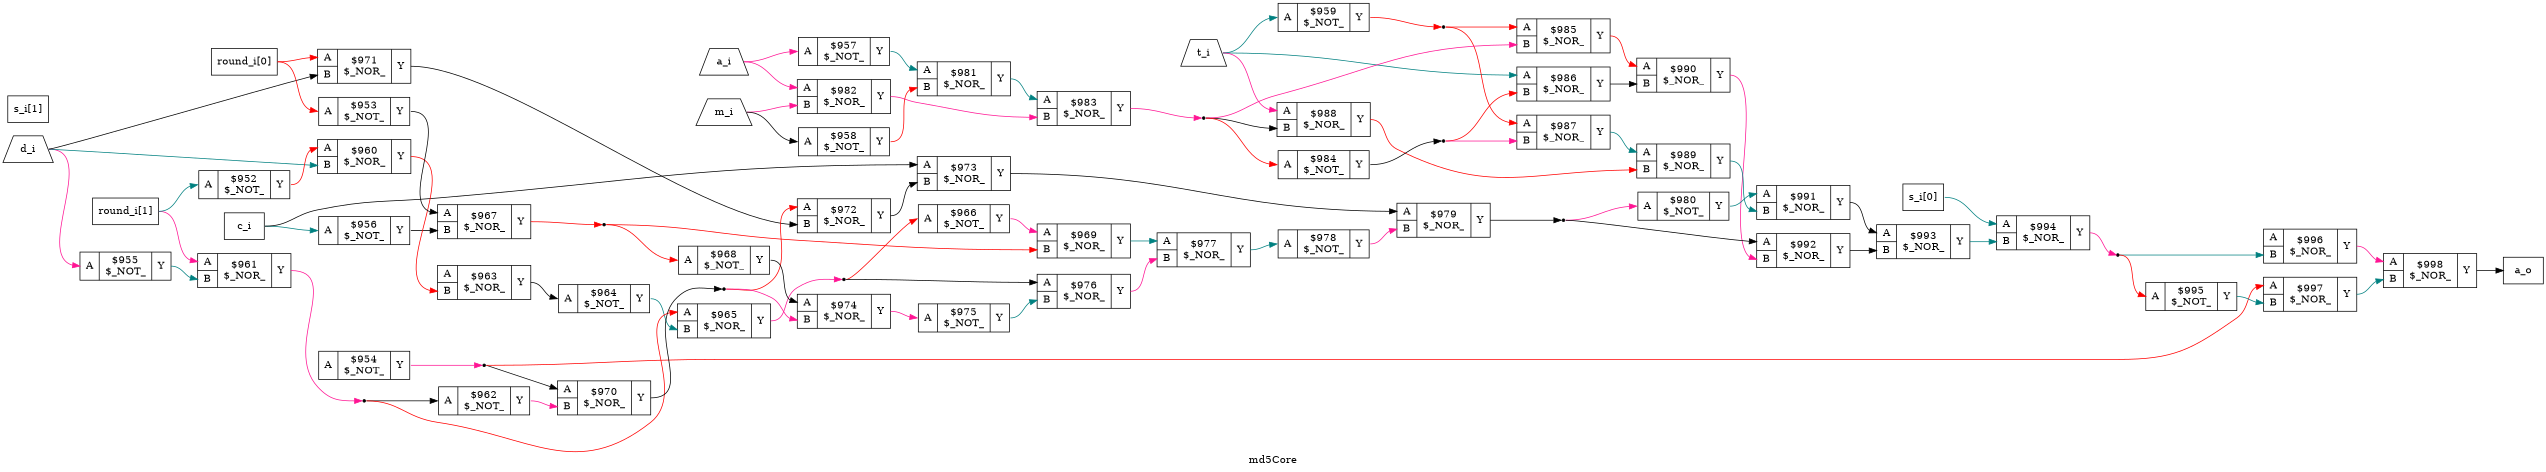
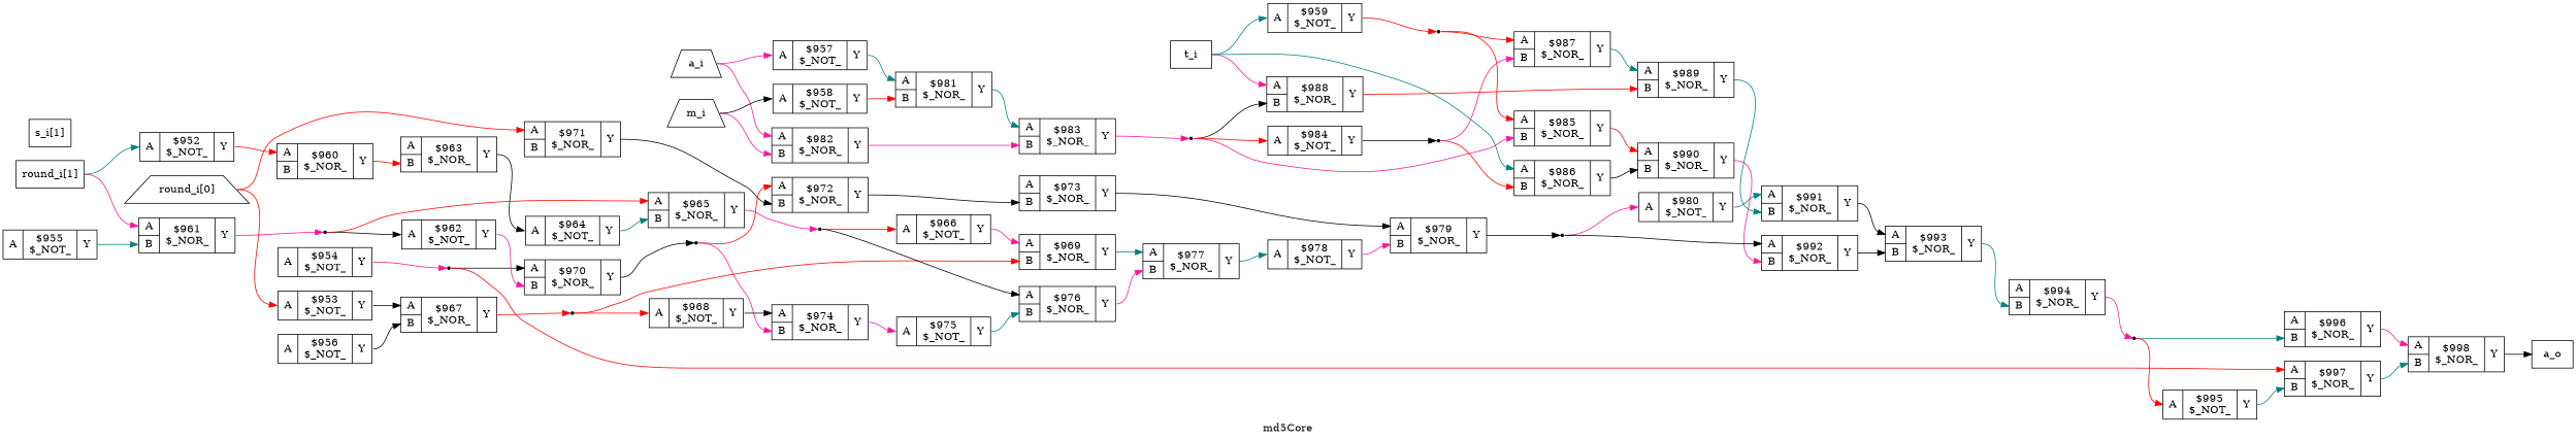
  digraph {
    label=md5Core
    rankdir=LR
    remincross=true
    node [shape=record]
    edge [color=deeppink headport="p58:w" tailport="p59:e"]
    n47 [color=black fontcolor=black label=a_i shape=trapezium]
    c65 [label="{{<p58> A}|$957\n$_NOT_|{<p59> Y}}"]
    c91 [label="{{<p58> A|<p68> B}|$982\n$_NOR_|{<p59> Y}}"]
    c90 [label="{{<p58> A|<p68> B}|$981\n$_NOR_|{<p59> Y}}"]
    c92 [label="{{<p58> A|<p68> B}|$983\n$_NOR_|{<p59> Y}}"]
    n48 [color=black fontcolor=black label=a_o shape=box]
    c62 [label="{{<p58> A}|$954\n$_NOT_|{<p59> Y}}"]
    n3 [shape=point]
    c72 [label="{{<p58> A|<p68> B}|$963\n$_NOR_|{<p59> Y}}"]
    c73 [label="{{<p58> A}|$964\n$_NOT_|{<p59> Y}}"]
    c105 [label="{{<p58> A|<p68> B}|$996\n$_NOR_|{<p59> Y}}"]
    c107 [label="{{<p58> A|<p68> B}|$998\n$_NOR_|{<p59> Y}}"]
-   n50 [color=black fontcolor=black label=c_i shape=box]
    c64 [label="{{<p58> A}|$956\n$_NOT_|{<p59> Y}}"]
    c82 [label="{{<p58> A|<p68> B}|$973\n$_NOR_|{<p59> Y}}"]
    c76 [label="{{<p58> A|<p68> B}|$967\n$_NOR_|{<p59> Y}}"]
    c88 [label="{{<p58> A|<p68> B}|$979\n$_NOR_|{<p59> Y}}"]
-   n51 [color=black fontcolor=black label=d_i shape=trapezium]
    c63 [label="{{<p58> A}|$955\n$_NOT_|{<p59> Y}}"]
    c69 [label="{{<p58> A|<p68> B}|$960\n$_NOR_|{<p59> Y}}"]
    c80 [label="{{<p58> A|<p68> B}|$971\n$_NOR_|{<p59> Y}}"]
    c70 [label="{{<p58> A|<p68> B}|$961\n$_NOR_|{<p59> Y}}"]
    c81 [label="{{<p58> A|<p68> B}|$972\n$_NOR_|{<p59> Y}}"]
    n52 [color=black fontcolor=black label=m_i shape=trapezium]
    c66 [label="{{<p58> A}|$958\n$_NOT_|{<p59> Y}}"]
-   n53 [color=black fontcolor=black label="round_i[0]" shape=box]
+   n53 [color=black fontcolor=black label="round_i[0]" shape=trapezium]
    c61 [label="{{<p58> A}|$953\n$_NOT_|{<p59> Y}}"]
    n54 [color=black fontcolor=black label="round_i[1]" shape=box]
    c60 [label="{{<p58> A}|$952\n$_NOT_|{<p59> Y}}"]
    n10 [shape=point]
-   n55 [color=black fontcolor=black label="s_i[0]" shape=box]
    c103 [label="{{<p58> A|<p68> B}|$994\n$_NOR_|{<p59> Y}}"]
    n43 [shape=point]
    n56 [color=black fontcolor=black label="s_i[1]" shape=box]
-   n57 [color=black fontcolor=black label=t_i shape=trapezium]
+   n57 [color=black fontcolor=black label=t_i shape=box]
    c67 [label="{{<p58> A}|$959\n$_NOT_|{<p59> Y}}"]
    c95 [label="{{<p58> A|<p68> B}|$986\n$_NOR_|{<p59> Y}}"]
    c97 [label="{{<p58> A|<p68> B}|$988\n$_NOR_|{<p59> Y}}"]
    n8 [shape=point]
    c99 [label="{{<p58> A|<p68> B}|$990\n$_NOR_|{<p59> Y}}"]
    c98 [label="{{<p58> A|<p68> B}|$989\n$_NOR_|{<p59> Y}}"]
    n16 [shape=point]
    c79 [label="{{<p58> A|<p68> B}|$970\n$_NOR_|{<p59> Y}}"]
    c106 [label="{{<p58> A|<p68> B}|$997\n$_NOR_|{<p59> Y}}"]
    c94 [label="{{<p58> A|<p68> B}|$985\n$_NOR_|{<p59> Y}}"]
    c96 [label="{{<p58> A|<p68> B}|$987\n$_NOR_|{<p59> Y}}"]
    c71 [label="{{<p58> A}|$962\n$_NOT_|{<p59> Y}}"]
    c74 [label="{{<p58> A|<p68> B}|$965\n$_NOR_|{<p59> Y}}"]
    n19 [shape=point]
    n14 [shape=point]
    c75 [label="{{<p58> A}|$966\n$_NOT_|{<p59> Y}}"]
    c85 [label="{{<p58> A|<p68> B}|$976\n$_NOR_|{<p59> Y}}"]
    c78 [label="{{<p58> A|<p68> B}|$969\n$_NOR_|{<p59> Y}}"]
    c86 [label="{{<p58> A|<p68> B}|$977\n$_NOR_|{<p59> Y}}"]
    c77 [label="{{<p58> A}|$968\n$_NOT_|{<p59> Y}}"]
    c83 [label="{{<p58> A|<p68> B}|$974\n$_NOR_|{<p59> Y}}"]
    c84 [label="{{<p58> A}|$975\n$_NOT_|{<p59> Y}}"]
    c87 [label="{{<p58> A}|$978\n$_NOT_|{<p59> Y}}"]
    n28 [shape=point]
    c89 [label="{{<p58> A}|$980\n$_NOT_|{<p59> Y}}"]
    c101 [label="{{<p58> A|<p68> B}|$992\n$_NOR_|{<p59> Y}}"]
    c100 [label="{{<p58> A|<p68> B}|$991\n$_NOR_|{<p59> Y}}"]
    c102 [label="{{<p58> A|<p68> B}|$993\n$_NOR_|{<p59> Y}}"]
    n32 [shape=point]
    c93 [label="{{<p58> A}|$984\n$_NOT_|{<p59> Y}}"]
    n33 [shape=point]
    c104 [label="{{<p58> A}|$995\n$_NOT_|{<p59> Y}}"]
    n47 -> c65 [tailport=e]
    n47 -> c91 [tailport=e]
    c65 -> c90 [color=teal]
    c91 -> c92 [headport="p68:w"]
    c90 -> c92 [color=teal]
    c92 -> n32 [headport=w]
    c62 -> n3 [headport=w]
    n3 -> c79 [color=black tailport=e]
    n3 -> c106 [color=red tailport=e]
    c72 -> c73 [color=black]
    c73 -> c74 [color=teal headport="p68:w"]
    c105 -> c107
    c107 -> n48 [color=black headport=w]
-   n50 -> c64 [color=teal tailport=e]
-   n50 -> c82 [color=black tailport=e]
    c64 -> c76 [color=black headport="p68:w"]
    c82 -> c88 [color=black]
    c76 -> n16 [color=red headport=w]
    c88 -> n28 [color=black headport=w]
-   n51 -> c63 [tailport=e]
-   n51 -> c69 [color=teal headport="p68:w" tailport=e]
-   n51 -> c80 [color=black headport="p68:w" tailport=e]
    c63 -> c70 [color=teal headport="p68:w"]
    c69 -> c72 [color=red headport="p68:w"]
    c80 -> c81 [color=black headport="p68:w"]
    c70 -> n10 [headport=w]
    c81 -> c82 [color=black headport="p68:w"]
    n52 -> c91 [headport="p68:w" tailport=e]
    n52 -> c66 [color=black tailport=e]
    c66 -> c90 [color=red headport="p68:w"]
    n53 -> c80 [color=red tailport=e]
    n53 -> c61 [color=red tailport=e]
    c61 -> c76 [color=black]
    n54 -> c70 [tailport=e]
    n54 -> c60 [color=teal tailport=e]
    c60 -> c69 [color=red]
    n10 -> c71 [color=black tailport=e]
    n10 -> c74 [color=red tailport=e]
-   n55 -> c103 [color=teal tailport=e]
    c103 -> n43 [headport=w]
    n43 -> c105 [color=teal headport="p68:w" tailport=e]
    n43 -> c104 [color=red tailport=e]
    n57 -> c67 [color=teal tailport=e]
    n57 -> c95 [color=teal tailport=e]
    n57 -> c97 [tailport=e]
    c67 -> n8 [color=red headport=w]
    c95 -> c99 [color=black headport="p68:w"]
    c97 -> c98 [color=red headport="p68:w"]
    n8 -> c94 [color=red tailport=e]
    n8 -> c96 [color=red tailport=e]
    c99 -> c101 [headport="p68:w"]
    c98 -> c100 [color=teal headport="p68:w"]
    n16 -> c78 [color=red headport="p68:w" tailport=e]
    n16 -> c77 [color=red tailport=e]
    c79 -> n19 [color=black headport=w]
    c106 -> c107 [color=teal headport="p68:w"]
    c94 -> c99 [color=red]
    c96 -> c98 [color=teal]
    c71 -> c79 [headport="p68:w"]
    c74 -> n14 [headport=w]
    n19 -> c81 [color=red tailport=e]
    n19 -> c83 [headport="p68:w" tailport=e]
    n14 -> c75 [color=red tailport=e]
    n14 -> c85 [color=black tailport=e]
    c75 -> c78
    c85 -> c86 [headport="p68:w"]
    c78 -> c86 [color=teal]
    c86 -> c87 [color=teal]
    c77 -> c83 [color=black]
    c83 -> c84
    c84 -> c85 [color=teal headport="p68:w"]
    c87 -> c88 [headport="p68:w"]
    n28 -> c89 [tailport=e]
    n28 -> c101 [color=black tailport=e]
    c89 -> c100 [color=teal]
    c101 -> c102 [color=black headport="p68:w"]
    c100 -> c102 [color=black]
    c102 -> c103 [color=teal headport="p68:w"]
    n32 -> c97 [color=black headport="p68:w" tailport=e]
    n32 -> c94 [headport="p68:w" tailport=e]
    n32 -> c93 [color=red tailport=e]
    c93 -> n33 [color=black headport=w]
    n33 -> c95 [color=red headport="p68:w" tailport=e]
    n33 -> c96 [headport="p68:w" tailport=e]
    c104 -> c106 [color=teal headport="p68:w"]
  }
